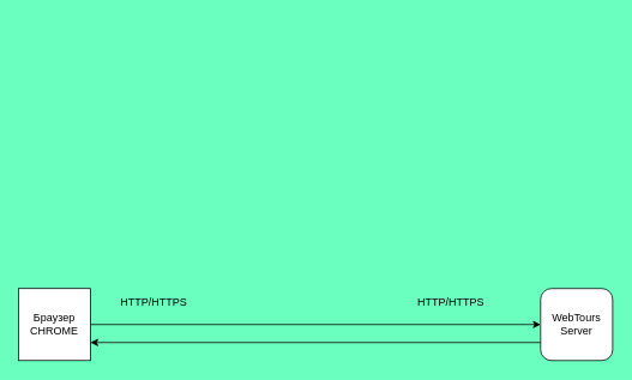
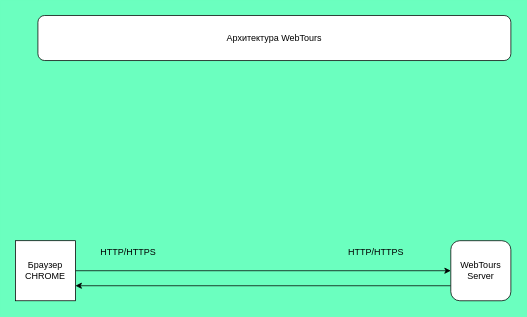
  <mxCell id="0" />
  <mxCell id="1" parent="0" />
+ <mxCell id="2" value="Архитектура WebTours&lt;br&gt;" style="rounded=1;whiteSpace=wrap;html=1;" parent="1" vertex="1"><mxGeometry x="50" y="20" width="630" height="60" as="geometry" /></mxCell>
  <mxCell id="3" style="edgeStyle=orthogonalEdgeStyle;rounded=0;orthogonalLoop=1;jettySize=auto;html=1;exitX=1;exitY=0.5;exitDx=0;exitDy=0;entryX=0;entryY=0.5;entryDx=0;entryDy=0;" parent="1" source="4" target="6" edge="1"><mxGeometry relative="1" as="geometry" /></mxCell>
  <mxCell id="4" value="Браузер CHROME" style="whiteSpace=wrap;html=1;aspect=fixed;" parent="1" vertex="1"><mxGeometry x="20" y="320" width="80" height="80" as="geometry" /></mxCell>
  <mxCell id="5" style="edgeStyle=orthogonalEdgeStyle;rounded=0;orthogonalLoop=1;jettySize=auto;html=1;exitX=0;exitY=0.75;exitDx=0;exitDy=0;entryX=1;entryY=0.75;entryDx=0;entryDy=0;" parent="1" source="6" target="4" edge="1"><mxGeometry relative="1" as="geometry" /></mxCell>
  <mxCell id="6" value="WebTours&lt;br&gt;Server" style="whiteSpace=wrap;html=1;aspect=fixed;rounded=1;" parent="1" vertex="1"><mxGeometry x="600" y="320" width="80" height="80" as="geometry" /></mxCell>
  <mxCell id="7" value="" style="endArrow=classic;html=1;rounded=0;exitX=0;exitY=0.5;exitDx=0;exitDy=0;entryX=0;entryY=0.5;entryDx=0;entryDy=0;" parent="1" source="6" target="6" edge="1"><mxGeometry relative="1" as="geometry"><mxPoint x="370" y="360" as="sourcePoint" /><mxPoint x="390" y="330" as="targetPoint" /></mxGeometry></mxCell>
  <mxCell id="8" value="HTTP/HTTPS" style="text;html=1;align=center;verticalAlign=middle;resizable=0;points=[];autosize=1;strokeColor=none;fillColor=none;" parent="1" vertex="1"><mxGeometry x="120" y="320" width="100" height="30" as="geometry" /></mxCell>
  <mxCell id="9" value="HTTP/HTTPS" style="text;html=1;align=center;verticalAlign=middle;resizable=0;points=[];autosize=1;strokeColor=none;fillColor=none;" parent="1" vertex="1"><mxGeometry x="450" y="320" width="100" height="30" as="geometry" /></mxCell>
